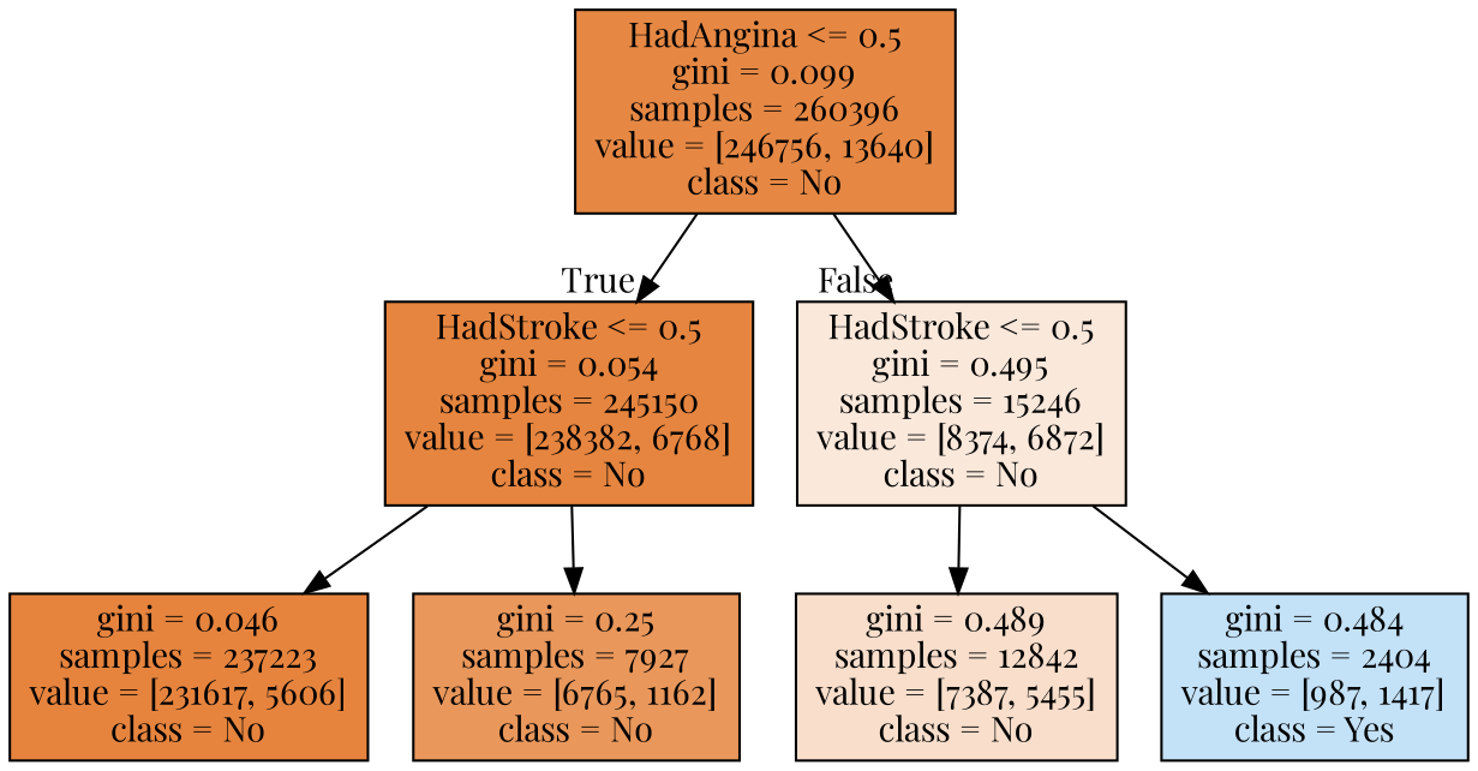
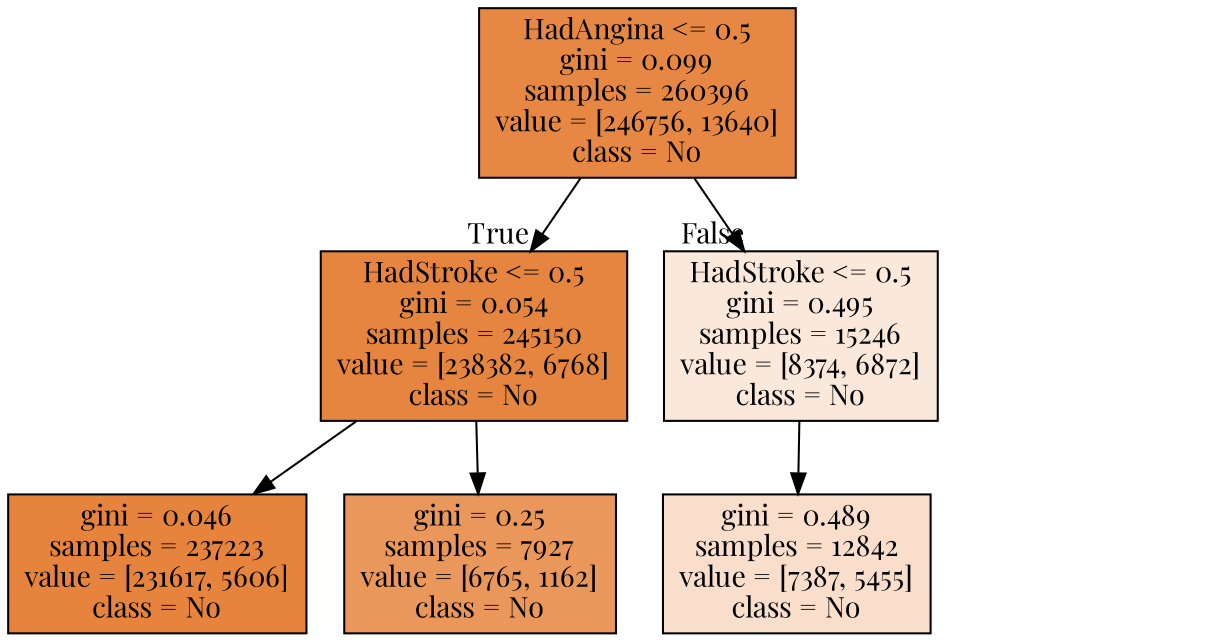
  digraph {
    fontname="Playfair Display"
    node [color=black fontname="Playfair Display" shape=box style=filled]
    edge [fontname="Playfair Display"]
    n1 [fillcolor="#e68844" label="HadAngina <= 0.5\ngini = 0.099\nsamples = 260396\nvalue = [246756, 13640]\nclass = No"]
    n2 [fillcolor="#e6853f" label="HadStroke <= 0.5\ngini = 0.054\nsamples = 245150\nvalue = [238382, 6768]\nclass = No"]
    n3 [fillcolor="#fae8db" label="HadStroke <= 0.5\ngini = 0.495\nsamples = 15246\nvalue = [8374, 6872]\nclass = No"]
    n4 [fillcolor="#e6843e" label="gini = 0.046\nsamples = 237223\nvalue = [231617, 5606]\nclass = No"]
    n5 [fillcolor="#e9975b" label="gini = 0.25\nsamples = 7927\nvalue = [6765, 1162]\nclass = No"]
    n6 [fillcolor="#f8decb" label="gini = 0.489\nsamples = 12842\nvalue = [7387, 5455]\nclass = No"]
-   n7 [fillcolor="#c3e1f7" label="gini = 0.484\nsamples = 2404\nvalue = [987, 1417]\nclass = Yes"]
    n1 -> n2 [headlabel=True labelangle=45 labeldistance=2.5]
    n1 -> n3 [headlabel=False labelangle=-45 labeldistance=2.5]
    n2 -> n4
    n2 -> n5
    n3 -> n6
-   n3 -> n7
  }
